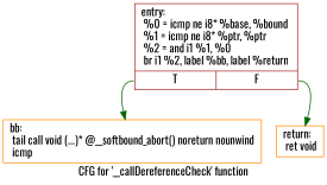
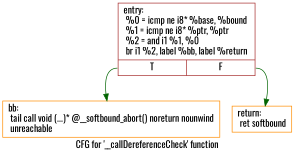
  digraph {
    fontname=Oswald
    label="CFG for '__callDereferenceCheck' function"
    node [color=darkorange fontname=Oswald shape=record]
    edge [color=darkgreen fontname=Oswald]
    n1 [color=brown label="{entry:\l  %0 = icmp ne i8* %base, %bound    \l  %1 = icmp ne i8* %ptr, %ptr    \l  %2 = and i1 %1, %0    \l  br i1 %2, label %bb, label %return\l|{<s0>T|<s1>F}}"]
-   n2 [label="{bb:    \l  tail call void (...)* @__softbound_abort() noreturn nounwind\l  icmp\l}"]
-   n3 [label="{return:    \l  ret void\l}"]
+   n2 [label="{bb:    \l  tail call void (...)* @__softbound_abort() noreturn nounwind\l  unreachable\l}"]
+   n3 [label="{return:    \l  ret softbound\l}"]
    n1 -> n2 [tailport=s0]
    n1 -> n3 [tailport=s1]
  }
